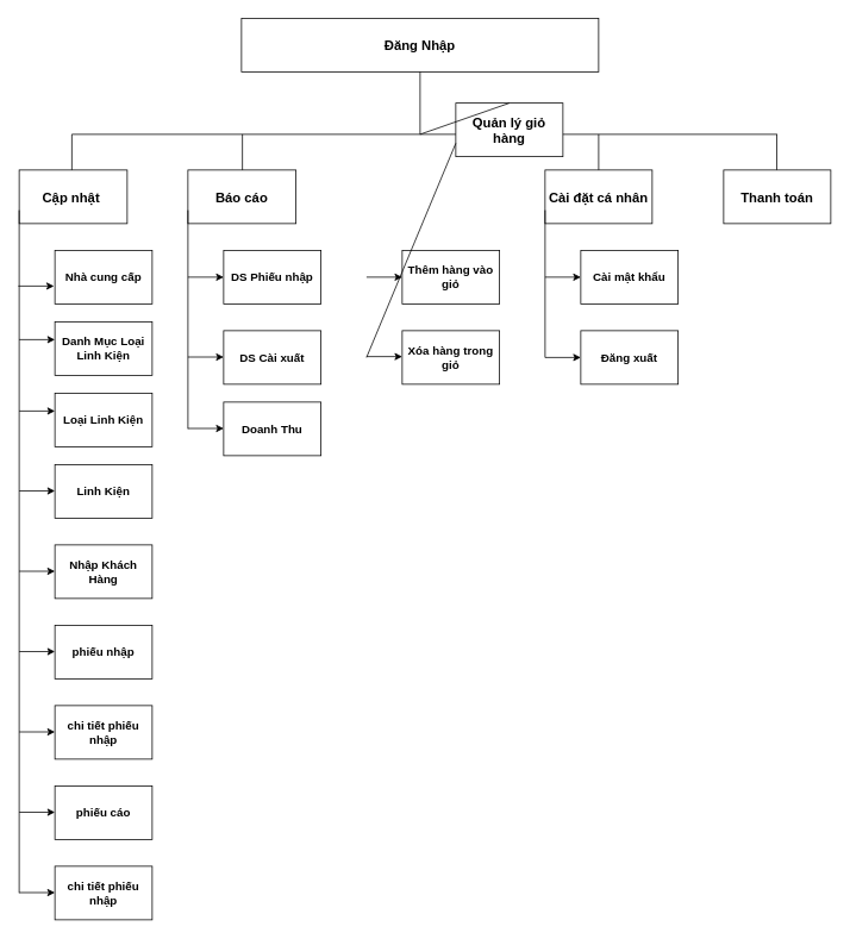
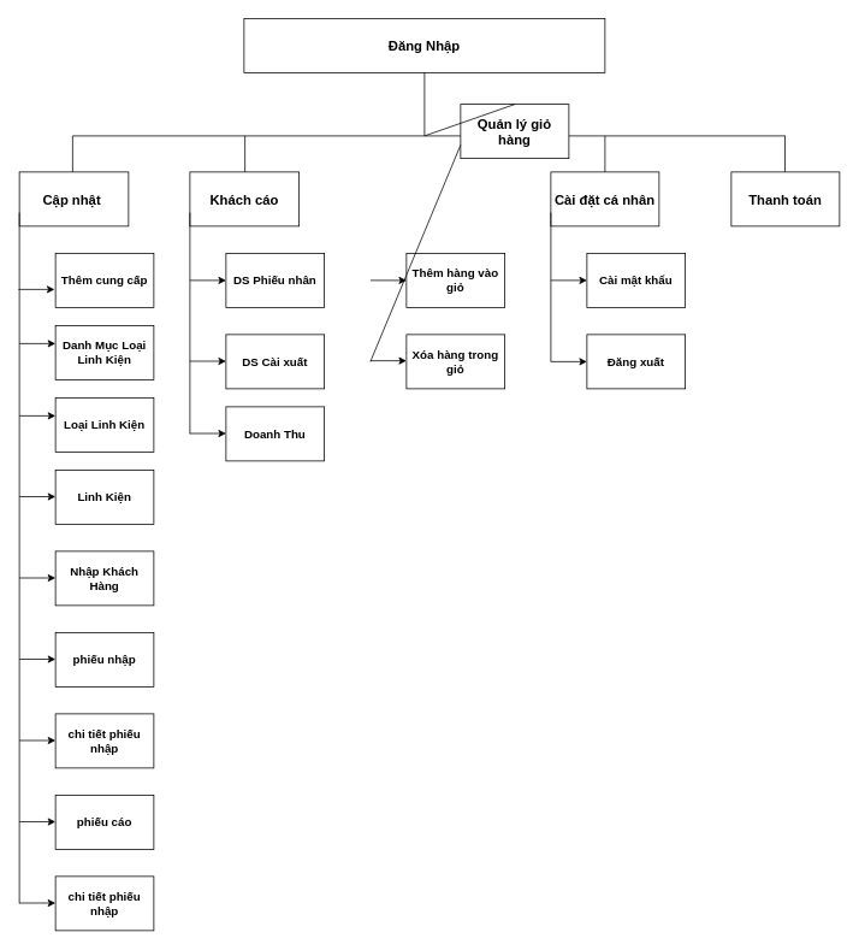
  <mxCell id="0" />
  <mxCell id="1" parent="0" />
  <mxCell id="2" value="&lt;span style=&quot;font-size: 15px&quot;&gt;&lt;b&gt;Đăng Nhập&lt;/b&gt;&lt;/span&gt;" style="rounded=0;whiteSpace=wrap;html=1;" parent="1" vertex="1"><mxGeometry x="270" y="20" width="400" height="60" as="geometry" /></mxCell>
  <mxCell id="3" value="Cập nhật&amp;nbsp;" style="rounded=0;whiteSpace=wrap;html=1;fontSize=15;fontStyle=1" parent="1" vertex="1"><mxGeometry x="21" y="190" width="121" height="60" as="geometry" /></mxCell>
- <mxCell id="4" value="Báo cáo" style="rounded=0;whiteSpace=wrap;html=1;fontSize=15;fontStyle=1" parent="1" vertex="1"><mxGeometry x="210" y="190" width="121" height="60" as="geometry" /></mxCell>
+ <mxCell id="4" value="Khách cáo" style="rounded=0;whiteSpace=wrap;html=1;fontSize=15;fontStyle=1" parent="1" vertex="1"><mxGeometry x="210" y="190" width="121" height="60" as="geometry" /></mxCell>
  <mxCell id="5" value="" style="endArrow=none;html=1;entryX=0.5;entryY=1;entryDx=0;entryDy=0;" parent="1" target="2" edge="1"><mxGeometry width="50" height="50" relative="1" as="geometry"><mxPoint x="470" y="150" as="sourcePoint" /><mxPoint x="340" y="110" as="targetPoint" /></mxGeometry></mxCell>
  <mxCell id="6" value="" style="endArrow=none;html=1;" parent="1" edge="1"><mxGeometry width="50" height="50" relative="1" as="geometry"><mxPoint x="80" y="150" as="sourcePoint" /><mxPoint x="870" y="150" as="targetPoint" /></mxGeometry></mxCell>
  <mxCell id="7" value="" style="endArrow=none;html=1;" parent="1" edge="1"><mxGeometry width="50" height="50" relative="1" as="geometry"><mxPoint x="80" y="190" as="sourcePoint" /><mxPoint x="80" y="150" as="targetPoint" /></mxGeometry></mxCell>
- <mxCell id="8" value="Nhà cung cấp" style="rounded=0;whiteSpace=wrap;html=1;fontSize=13;fontStyle=1" parent="1" vertex="1"><mxGeometry x="61" y="280" width="109" height="60" as="geometry" /></mxCell>
+ <mxCell id="8" value="Thêm cung cấp" style="rounded=0;whiteSpace=wrap;html=1;fontSize=13;fontStyle=1" parent="1" vertex="1"><mxGeometry x="61" y="280" width="109" height="60" as="geometry" /></mxCell>
  <mxCell id="9" value="Danh Mục Loại Linh Kiện" style="rounded=0;whiteSpace=wrap;html=1;fontSize=13;fontStyle=1" parent="1" vertex="1"><mxGeometry x="61" y="360" width="109" height="60" as="geometry" /></mxCell>
  <mxCell id="10" value="Linh Kiện" style="rounded=0;whiteSpace=wrap;html=1;fontSize=13;fontStyle=1" parent="1" vertex="1"><mxGeometry x="61" y="520" width="109" height="60" as="geometry" /></mxCell>
  <mxCell id="11" value="Loại Linh Kiện" style="rounded=0;whiteSpace=wrap;html=1;fontSize=13;fontStyle=1" parent="1" vertex="1"><mxGeometry x="61" y="440" width="109" height="60" as="geometry" /></mxCell>
  <mxCell id="12" value="" style="endArrow=none;html=1;fontSize=13;entryX=0;entryY=0.75;entryDx=0;entryDy=0;" parent="1" target="3" edge="1"><mxGeometry width="50" height="50" relative="1" as="geometry"><mxPoint x="21" y="1000" as="sourcePoint" /><mxPoint x="31" y="280" as="targetPoint" /></mxGeometry></mxCell>
  <mxCell id="13" value="" style="endArrow=classic;html=1;fontSize=13;" parent="1" edge="1"><mxGeometry width="50" height="50" relative="1" as="geometry"><mxPoint x="20" y="320" as="sourcePoint" /><mxPoint x="60" y="320" as="targetPoint" /></mxGeometry></mxCell>
  <mxCell id="14" value="" style="endArrow=classic;html=1;fontSize=13;" parent="1" edge="1"><mxGeometry width="50" height="50" relative="1" as="geometry"><mxPoint x="21" y="380" as="sourcePoint" /><mxPoint x="61" y="380" as="targetPoint" /></mxGeometry></mxCell>
  <mxCell id="15" value="" style="endArrow=classic;html=1;fontSize=13;" parent="1" edge="1"><mxGeometry width="50" height="50" relative="1" as="geometry"><mxPoint x="21" y="460" as="sourcePoint" /><mxPoint x="61" y="460" as="targetPoint" /></mxGeometry></mxCell>
  <mxCell id="16" value="" style="endArrow=classic;html=1;fontSize=13;" parent="1" edge="1"><mxGeometry width="50" height="50" relative="1" as="geometry"><mxPoint x="21" y="549.5" as="sourcePoint" /><mxPoint x="61" y="549.5" as="targetPoint" /></mxGeometry></mxCell>
  <mxCell id="17" value="Nhập Khách Hàng" style="rounded=0;whiteSpace=wrap;html=1;fontSize=13;fontStyle=1" parent="1" vertex="1"><mxGeometry x="61" y="610" width="109" height="60" as="geometry" /></mxCell>
  <mxCell id="18" value="" style="endArrow=classic;html=1;fontSize=13;" parent="1" edge="1"><mxGeometry width="50" height="50" relative="1" as="geometry"><mxPoint x="21" y="639.5" as="sourcePoint" /><mxPoint x="61" y="639.5" as="targetPoint" /></mxGeometry></mxCell>
  <mxCell id="19" value="" style="endArrow=classic;html=1;fontSize=13;" parent="1" edge="1"><mxGeometry width="50" height="50" relative="1" as="geometry"><mxPoint x="21" y="729.5" as="sourcePoint" /><mxPoint x="61" y="729.5" as="targetPoint" /></mxGeometry></mxCell>
  <mxCell id="20" value="phiếu nhập" style="rounded=0;whiteSpace=wrap;html=1;fontSize=13;fontStyle=1" parent="1" vertex="1"><mxGeometry x="61" y="700" width="109" height="60" as="geometry" /></mxCell>
  <mxCell id="21" value="" style="endArrow=classic;html=1;fontSize=13;" parent="1" edge="1"><mxGeometry width="50" height="50" relative="1" as="geometry"><mxPoint x="21" y="819.5" as="sourcePoint" /><mxPoint x="61" y="819.5" as="targetPoint" /></mxGeometry></mxCell>
  <mxCell id="22" value="chi tiết phiếu nhập" style="rounded=0;whiteSpace=wrap;html=1;fontSize=13;fontStyle=1" parent="1" vertex="1"><mxGeometry x="61" y="790" width="109" height="60" as="geometry" /></mxCell>
  <mxCell id="23" value="" style="endArrow=classic;html=1;fontSize=13;" parent="1" edge="1"><mxGeometry width="50" height="50" relative="1" as="geometry"><mxPoint x="21" y="909.5" as="sourcePoint" /><mxPoint x="61" y="909.5" as="targetPoint" /></mxGeometry></mxCell>
  <mxCell id="24" value="phiếu cáo" style="rounded=0;whiteSpace=wrap;html=1;fontSize=13;fontStyle=1" parent="1" vertex="1"><mxGeometry x="61" y="880" width="109" height="60" as="geometry" /></mxCell>
  <mxCell id="25" value="" style="endArrow=classic;html=1;fontSize=13;" parent="1" edge="1"><mxGeometry width="50" height="50" relative="1" as="geometry"><mxPoint x="21" y="999.5" as="sourcePoint" /><mxPoint x="61" y="999.5" as="targetPoint" /></mxGeometry></mxCell>
  <mxCell id="26" value="chi tiết phiếu nhập" style="rounded=0;whiteSpace=wrap;html=1;fontSize=13;fontStyle=1" parent="1" vertex="1"><mxGeometry x="61" y="970" width="109" height="60" as="geometry" /></mxCell>
- <mxCell id="27" value="DS Phiếu nhập" style="rounded=0;whiteSpace=wrap;html=1;fontSize=13;fontStyle=1" parent="1" vertex="1"><mxGeometry x="250" y="280" width="109" height="60" as="geometry" /></mxCell>
+ <mxCell id="27" value="DS Phiếu nhân" style="rounded=0;whiteSpace=wrap;html=1;fontSize=13;fontStyle=1" parent="1" vertex="1"><mxGeometry x="250" y="280" width="109" height="60" as="geometry" /></mxCell>
  <mxCell id="28" value="DS Cài xuất" style="rounded=0;whiteSpace=wrap;html=1;fontSize=13;fontStyle=1" parent="1" vertex="1"><mxGeometry x="250" y="370" width="109" height="60" as="geometry" /></mxCell>
  <mxCell id="29" value="Doanh Thu" style="rounded=0;whiteSpace=wrap;html=1;fontSize=13;fontStyle=1" parent="1" vertex="1"><mxGeometry x="250" y="450" width="109" height="60" as="geometry" /></mxCell>
  <mxCell id="30" value="" style="endArrow=none;html=1;fontSize=15;entryX=0;entryY=0.75;entryDx=0;entryDy=0;" parent="1" target="4" edge="1"><mxGeometry width="50" height="50" relative="1" as="geometry"><mxPoint x="210" y="480" as="sourcePoint" /><mxPoint x="210" y="290" as="targetPoint" /></mxGeometry></mxCell>
  <mxCell id="31" value="" style="endArrow=classic;html=1;fontSize=13;" parent="1" edge="1"><mxGeometry width="50" height="50" relative="1" as="geometry"><mxPoint x="210" y="310" as="sourcePoint" /><mxPoint x="250" y="310" as="targetPoint" /></mxGeometry></mxCell>
  <mxCell id="32" value="" style="endArrow=classic;html=1;fontSize=13;" parent="1" edge="1"><mxGeometry width="50" height="50" relative="1" as="geometry"><mxPoint x="210" y="399.5" as="sourcePoint" /><mxPoint x="250" y="399.5" as="targetPoint" /></mxGeometry></mxCell>
  <mxCell id="33" value="" style="endArrow=classic;html=1;fontSize=13;" parent="1" edge="1"><mxGeometry width="50" height="50" relative="1" as="geometry"><mxPoint x="210" y="479.5" as="sourcePoint" /><mxPoint x="250" y="479.5" as="targetPoint" /></mxGeometry></mxCell>
  <mxCell id="34" value="Quản lý giỏ hàng" style="rounded=0;whiteSpace=wrap;html=1;fontSize=15;fontStyle=1" parent="1" vertex="1"><mxGeometry x="510" y="115" width="120" height="60" as="geometry" /></mxCell>
  <mxCell id="35" value="Cài đặt cá nhân" style="rounded=0;whiteSpace=wrap;html=1;fontSize=15;fontStyle=1" parent="1" vertex="1"><mxGeometry x="610" y="190" width="120" height="60" as="geometry" /></mxCell>
  <mxCell id="36" value="" style="endArrow=none;html=1;fontSize=15;" parent="1" edge="1"><mxGeometry width="50" height="50" relative="1" as="geometry"><mxPoint x="271" y="190" as="sourcePoint" /><mxPoint x="271" y="150" as="targetPoint" /></mxGeometry></mxCell>
  <mxCell id="37" value="" style="endArrow=none;html=1;fontSize=15;exitX=0.5;exitY=0;exitDx=0;exitDy=0;" parent="1" edge="1" source="34"><mxGeometry width="50" height="50" relative="1" as="geometry"><mxPoint x="466" y="190" as="sourcePoint" /><mxPoint x="470" y="150" as="targetPoint" /></mxGeometry></mxCell>
  <mxCell id="38" value="" style="endArrow=none;html=1;fontSize=15;exitX=0.5;exitY=0;exitDx=0;exitDy=0;" parent="1" source="35" edge="1"><mxGeometry width="50" height="50" relative="1" as="geometry"><mxPoint x="670" y="188" as="sourcePoint" /><mxPoint x="670" y="150" as="targetPoint" /></mxGeometry></mxCell>
  <mxCell id="39" value="Thêm hàng vào giỏ" style="rounded=0;whiteSpace=wrap;html=1;fontSize=13;fontStyle=1" parent="1" vertex="1"><mxGeometry x="450" y="280" width="109" height="60" as="geometry" /></mxCell>
  <mxCell id="40" value="" style="endArrow=none;html=1;fontSize=15;entryX=0;entryY=0.75;entryDx=0;entryDy=0;" parent="1" target="34" edge="1"><mxGeometry width="50" height="50" relative="1" as="geometry"><mxPoint x="410" y="400" as="sourcePoint" /><mxPoint x="440" y="270" as="targetPoint" /></mxGeometry></mxCell>
  <mxCell id="41" value="Xóa hàng trong &lt;br&gt;giỏ" style="rounded=0;whiteSpace=wrap;html=1;fontSize=13;fontStyle=1" parent="1" vertex="1"><mxGeometry x="450" y="370" width="109" height="60" as="geometry" /></mxCell>
  <mxCell id="42" value="" style="endArrow=classic;html=1;fontSize=13;" parent="1" edge="1"><mxGeometry width="50" height="50" relative="1" as="geometry"><mxPoint x="410" y="310" as="sourcePoint" /><mxPoint x="450" y="310" as="targetPoint" /></mxGeometry></mxCell>
  <mxCell id="43" value="" style="endArrow=classic;html=1;fontSize=13;" parent="1" edge="1"><mxGeometry width="50" height="50" relative="1" as="geometry"><mxPoint x="410" y="399" as="sourcePoint" /><mxPoint x="450" y="399" as="targetPoint" /></mxGeometry></mxCell>
  <mxCell id="44" value="Cài mật khẩu" style="rounded=0;whiteSpace=wrap;html=1;fontSize=13;fontStyle=1" vertex="1" parent="1"><mxGeometry x="650" y="280" width="109" height="60" as="geometry" /></mxCell>
  <mxCell id="45" value="Đăng xuất" style="rounded=0;whiteSpace=wrap;html=1;fontSize=13;fontStyle=1" vertex="1" parent="1"><mxGeometry x="650" y="370" width="109" height="60" as="geometry" /></mxCell>
  <mxCell id="46" value="" style="endArrow=none;html=1;entryX=0;entryY=0.75;entryDx=0;entryDy=0;" edge="1" parent="1" target="35"><mxGeometry width="50" height="50" relative="1" as="geometry"><mxPoint x="610" y="400" as="sourcePoint" /><mxPoint x="620" y="250" as="targetPoint" /></mxGeometry></mxCell>
  <mxCell id="47" value="" style="endArrow=classic;html=1;fontSize=13;" edge="1" parent="1"><mxGeometry width="50" height="50" relative="1" as="geometry"><mxPoint x="610" y="310" as="sourcePoint" /><mxPoint x="650" y="310" as="targetPoint" /></mxGeometry></mxCell>
  <mxCell id="48" value="" style="endArrow=classic;html=1;fontSize=13;" edge="1" parent="1"><mxGeometry width="50" height="50" relative="1" as="geometry"><mxPoint x="610" y="400" as="sourcePoint" /><mxPoint x="650" y="400" as="targetPoint" /></mxGeometry></mxCell>
  <mxCell id="49" value="Thanh toán" style="rounded=0;whiteSpace=wrap;html=1;fontSize=15;fontStyle=1" vertex="1" parent="1"><mxGeometry x="810" y="190" width="120" height="60" as="geometry" /></mxCell>
  <mxCell id="50" value="" style="endArrow=none;html=1;fontSize=15;exitX=0.5;exitY=0;exitDx=0;exitDy=0;" edge="1" parent="1"><mxGeometry width="50" height="50" relative="1" as="geometry"><mxPoint x="869.5" y="190" as="sourcePoint" /><mxPoint x="869.5" y="150" as="targetPoint" /></mxGeometry></mxCell>
